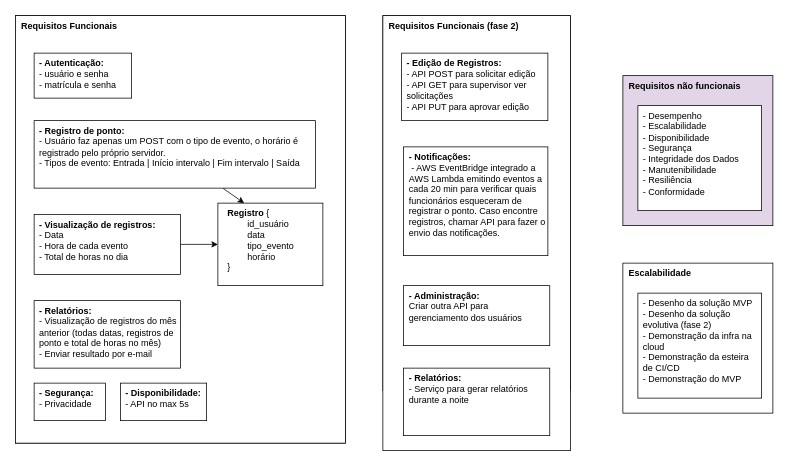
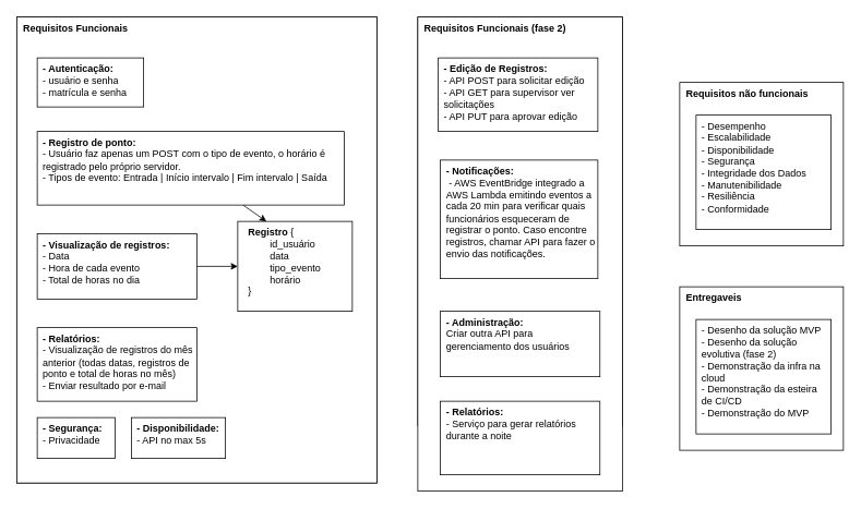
  <mxCell id="0" />
  <mxCell id="1" parent="0" />
  <mxCell id="2" value="Requisitos Funcionais" style="rounded=0;whiteSpace=wrap;html=1;align=left;verticalAlign=top;fontStyle=1;spacingLeft=6;" parent="1" vertex="1"><mxGeometry x="20" y="20" width="440" height="570" as="geometry" /></mxCell>
  <mxCell id="3" value="&lt;b&gt;- Autenticação:&lt;/b&gt;&lt;br&gt;- usuário e senha&lt;br&gt;- matrícula e senha" style="rounded=0;whiteSpace=wrap;html=1;align=left;verticalAlign=top;spacingLeft=5;" parent="1" vertex="1"><mxGeometry x="45" y="70" width="130" height="60" as="geometry" /></mxCell>
  <mxCell id="4" style="edgeStyle=none;html=1;entryX=0.25;entryY=0;entryDx=0;entryDy=0;" parent="1" source="5" target="8" edge="1"><mxGeometry relative="1" as="geometry" /></mxCell>
  <mxCell id="5" value="&lt;b&gt;- Registro de ponto:&lt;/b&gt;&lt;br&gt;- Usuário faz apenas um POST com o tipo de evento, o horário é registrado pelo próprio servidor.&lt;br&gt;- Tipos de evento: Entrada | Início intervalo | Fim intervalo | Saída" style="rounded=0;whiteSpace=wrap;html=1;align=left;verticalAlign=top;spacingLeft=5;" parent="1" vertex="1"><mxGeometry x="45" y="160" width="375" height="90" as="geometry" /></mxCell>
  <mxCell id="6" style="edgeStyle=none;html=1;entryX=0;entryY=0.5;entryDx=0;entryDy=0;" parent="1" source="7" target="8" edge="1"><mxGeometry relative="1" as="geometry" /></mxCell>
  <mxCell id="7" value="&lt;b&gt;- Visualização de registros:&lt;/b&gt;&lt;br&gt;- Data&lt;br&gt;- Hora de cada evento&lt;br&gt;- Total de horas no dia" style="rounded=0;whiteSpace=wrap;html=1;align=left;verticalAlign=top;spacingLeft=5;" parent="1" vertex="1"><mxGeometry x="45" y="285" width="195" height="80" as="geometry" /></mxCell>
  <mxCell id="8" value="&lt;b&gt;Registro&amp;nbsp;&lt;/b&gt;{&lt;br&gt;&lt;span style=&quot;white-space: pre;&quot;&gt;&#09;&lt;/span&gt;id_usuário&lt;br&gt;&lt;span style=&quot;white-space: pre;&quot;&gt;&#09;&lt;/span&gt;data&lt;br&gt;&lt;span style=&quot;white-space: pre;&quot;&gt;&#09;&lt;/span&gt;tipo_evento&lt;br&gt;&lt;span style=&quot;white-space: pre;&quot;&gt;&#09;&lt;/span&gt;horário&lt;br&gt;}" style="rounded=0;whiteSpace=wrap;html=1;align=left;verticalAlign=top;spacingLeft=11;" parent="1" vertex="1"><mxGeometry x="290" y="270" width="140" height="110" as="geometry" /></mxCell>
  <mxCell id="9" value="&lt;b&gt;- Relatórios:&lt;/b&gt;&lt;br&gt;- Visualização de registros do mês anterior (todas datas, registros de ponto e total de horas no mês)&lt;br&gt;- Enviar resultado por e-mail" style="rounded=0;whiteSpace=wrap;html=1;align=left;verticalAlign=top;spacingLeft=5;" parent="1" vertex="1"><mxGeometry x="45" y="400" width="195" height="90" as="geometry" /></mxCell>
  <mxCell id="10" value="&lt;b&gt;- Segurança:&lt;/b&gt;&lt;br&gt;- Privacidade" style="rounded=0;whiteSpace=wrap;html=1;align=left;verticalAlign=top;spacingLeft=5;" parent="1" vertex="1"><mxGeometry x="45" y="510" width="95" height="50" as="geometry" /></mxCell>
  <mxCell id="11" value="&lt;b&gt;- Disponibilidade:&lt;/b&gt;&lt;br&gt;- API no max 5s" style="rounded=0;whiteSpace=wrap;html=1;align=left;verticalAlign=top;spacingLeft=5;" parent="1" vertex="1"><mxGeometry x="160" y="510" width="115" height="50" as="geometry" /></mxCell>
  <mxCell id="12" value="Requisitos Funcionais (fase 2)" style="rounded=0;whiteSpace=wrap;html=1;align=left;verticalAlign=top;fontStyle=1;spacingLeft=6;" parent="1" vertex="1"><mxGeometry x="510" y="20" width="250" height="500" as="geometry" /></mxCell>
  <mxCell id="13" value="&lt;b&gt;- Edição de Registros:&lt;/b&gt;&lt;br&gt;- API POST para solicitar edição&lt;br&gt;- API PUT para aprovar edição" style="rounded=0;whiteSpace=wrap;html=1;align=left;verticalAlign=top;spacingLeft=5;" parent="1" vertex="1"><mxGeometry x="535" y="70" width="195" height="60" as="geometry" /></mxCell>
  <mxCell id="14" value="&lt;b&gt;- Notificações:&lt;/b&gt;&lt;br&gt;&amp;nbsp;" style="rounded=0;whiteSpace=wrap;html=1;align=left;verticalAlign=top;spacingLeft=5;" parent="1" vertex="1"><mxGeometry x="535" y="160" width="195" height="90" as="geometry" /></mxCell>
  <mxCell id="15" value="&lt;b&gt;- Administração:&lt;/b&gt;&lt;br&gt;" style="rounded=0;whiteSpace=wrap;html=1;align=left;verticalAlign=top;spacingLeft=5;" parent="1" vertex="1"><mxGeometry x="535" y="285" width="195" height="80" as="geometry" /></mxCell>
  <mxCell id="16" value="&lt;b&gt;- Relatórios:&lt;/b&gt;&lt;br&gt;" style="rounded=0;whiteSpace=wrap;html=1;align=left;verticalAlign=top;spacingLeft=5;" parent="1" vertex="1"><mxGeometry x="535" y="400" width="195" height="90" as="geometry" /></mxCell>
  <mxCell id="17" value="Requisitos Funcionais" style="rounded=0;whiteSpace=wrap;html=1;align=left;verticalAlign=top;fontStyle=1;spacingLeft=6;" parent="1" vertex="1"><mxGeometry x="20" y="20" width="440" height="570" as="geometry" /></mxCell>
  <mxCell id="18" value="&lt;b&gt;- Autenticação:&lt;/b&gt;&lt;br&gt;- usuário e senha&lt;br&gt;- matrícula e senha" style="rounded=0;whiteSpace=wrap;html=1;align=left;verticalAlign=top;spacingLeft=5;" parent="1" vertex="1"><mxGeometry x="45" y="70" width="130" height="60" as="geometry" /></mxCell>
  <mxCell id="19" style="edgeStyle=none;html=1;entryX=0.25;entryY=0;entryDx=0;entryDy=0;" parent="1" source="20" target="23" edge="1"><mxGeometry relative="1" as="geometry" /></mxCell>
  <mxCell id="20" value="&lt;b&gt;- Registro de ponto:&lt;/b&gt;&lt;br&gt;- Usuário faz apenas um POST com o tipo de evento, o horário é registrado pelo próprio servidor.&lt;br&gt;- Tipos de evento: Entrada | Início intervalo | Fim intervalo | Saída" style="rounded=0;whiteSpace=wrap;html=1;align=left;verticalAlign=top;spacingLeft=5;" parent="1" vertex="1"><mxGeometry x="45" y="160" width="375" height="90" as="geometry" /></mxCell>
  <mxCell id="21" style="edgeStyle=none;html=1;entryX=0;entryY=0.5;entryDx=0;entryDy=0;" parent="1" source="22" target="23" edge="1"><mxGeometry relative="1" as="geometry" /></mxCell>
  <mxCell id="22" value="&lt;b&gt;- Visualização de registros:&lt;/b&gt;&lt;br&gt;- Data&lt;br&gt;- Hora de cada evento&lt;br&gt;- Total de horas no dia" style="rounded=0;whiteSpace=wrap;html=1;align=left;verticalAlign=top;spacingLeft=5;" parent="1" vertex="1"><mxGeometry x="45" y="285" width="195" height="80" as="geometry" /></mxCell>
  <mxCell id="23" value="&lt;b&gt;Registro&amp;nbsp;&lt;/b&gt;{&lt;br&gt;&lt;span style=&quot;white-space: pre;&quot;&gt;&#09;&lt;/span&gt;id_usuário&lt;br&gt;&lt;span style=&quot;white-space: pre;&quot;&gt;&#09;&lt;/span&gt;data&lt;br&gt;&lt;span style=&quot;white-space: pre;&quot;&gt;&#09;&lt;/span&gt;tipo_evento&lt;br&gt;&lt;span style=&quot;white-space: pre;&quot;&gt;&#09;&lt;/span&gt;horário&lt;br&gt;}" style="rounded=0;whiteSpace=wrap;html=1;align=left;verticalAlign=top;spacingLeft=11;" parent="1" vertex="1"><mxGeometry x="290" y="270" width="140" height="110" as="geometry" /></mxCell>
  <mxCell id="24" value="&lt;b&gt;- Relatórios:&lt;/b&gt;&lt;br&gt;- Visualização de registros do mês anterior (todas datas, registros de ponto e total de horas no mês)&lt;br&gt;- Enviar resultado por e-mail" style="rounded=0;whiteSpace=wrap;html=1;align=left;verticalAlign=top;spacingLeft=5;" parent="1" vertex="1"><mxGeometry x="45" y="400" width="195" height="90" as="geometry" /></mxCell>
  <mxCell id="25" value="&lt;b&gt;- Segurança:&lt;/b&gt;&lt;br&gt;- Privacidade" style="rounded=0;whiteSpace=wrap;html=1;align=left;verticalAlign=top;spacingLeft=5;" parent="1" vertex="1"><mxGeometry x="45" y="510" width="95" height="50" as="geometry" /></mxCell>
  <mxCell id="26" value="&lt;b&gt;- Disponibilidade:&lt;/b&gt;&lt;br&gt;- API no max 5s" style="rounded=0;whiteSpace=wrap;html=1;align=left;verticalAlign=top;spacingLeft=5;" parent="1" vertex="1"><mxGeometry x="160" y="510" width="115" height="50" as="geometry" /></mxCell>
  <mxCell id="27" value="Requisitos Funcionais (fase 2)" style="rounded=0;whiteSpace=wrap;html=1;align=left;verticalAlign=top;fontStyle=1;spacingLeft=6;" parent="1" vertex="1"><mxGeometry x="510" y="20" width="250" height="580" as="geometry" /></mxCell>
  <mxCell id="28" value="&lt;b&gt;- Edição de Registros:&lt;/b&gt;&lt;br&gt;- API POST para solicitar edição&lt;br&gt;- API GET para supervisor ver solicitações&lt;br&gt;- API PUT para aprovar edição" style="rounded=0;whiteSpace=wrap;html=1;align=left;verticalAlign=top;spacingLeft=5;" parent="1" vertex="1"><mxGeometry x="535" y="70" width="195" height="90" as="geometry" /></mxCell>
  <mxCell id="29" value="&lt;b&gt;- Notificações:&lt;/b&gt;&lt;br&gt;&amp;nbsp;- AWS EventBridge integrado a AWS Lambda emitindo eventos a cada 20 min para verificar quais funcionários esqueceram de registrar o ponto. Caso encontre registros, chamar API para fazer o envio das notificações." style="rounded=0;whiteSpace=wrap;html=1;align=left;verticalAlign=top;spacingLeft=5;" parent="1" vertex="1"><mxGeometry x="537.5" y="195" width="192.5" height="145" as="geometry" /></mxCell>
  <mxCell id="30" value="&lt;b&gt;- Administração:&lt;br&gt;&lt;/b&gt;Criar outra API para gerenciamento dos usuários" style="rounded=0;whiteSpace=wrap;html=1;align=left;verticalAlign=top;spacingLeft=5;" parent="1" vertex="1"><mxGeometry x="537.5" y="380" width="195" height="80" as="geometry" /></mxCell>
  <mxCell id="31" value="&lt;b&gt;- Relatórios:&lt;br&gt;&lt;/b&gt;- Serviço para gerar relatórios durante a noite" style="rounded=0;whiteSpace=wrap;html=1;align=left;verticalAlign=top;spacingLeft=5;" parent="1" vertex="1"><mxGeometry x="537.5" y="490" width="195" height="90" as="geometry" /></mxCell>
- <mxCell id="32" value="Requisitos não funcionais" style="rounded=0;whiteSpace=wrap;html=1;align=left;verticalAlign=top;fontStyle=1;spacingLeft=6;fillColor=#e1d5e7;" parent="1" vertex="1"><mxGeometry x="830" y="100" width="200" height="200" as="geometry" /></mxCell>
+ <mxCell id="32" value="Requisitos não funcionais" style="rounded=0;whiteSpace=wrap;html=1;align=left;verticalAlign=top;fontStyle=1;spacingLeft=6;" parent="1" vertex="1"><mxGeometry x="830" y="100" width="200" height="200" as="geometry" /></mxCell>
  <mxCell id="33" value="- Desempenho&lt;br&gt;- Escalabilidade&lt;br&gt;-&amp;nbsp;Disponibilidade&lt;br&gt;-&amp;nbsp;Segurança&lt;br&gt;-&amp;nbsp;Integridade dos Dados&lt;br&gt;-&amp;nbsp;Manutenibilidade&lt;br&gt;-&amp;nbsp;Resiliência&lt;br&gt;-&amp;nbsp;Conformidade" style="rounded=0;whiteSpace=wrap;html=1;align=left;verticalAlign=top;spacingLeft=5;" parent="1" vertex="1"><mxGeometry x="850" y="140" width="165" height="140" as="geometry" /></mxCell>
- <mxCell id="34" value="Escalabilidade" style="rounded=0;whiteSpace=wrap;html=1;align=left;verticalAlign=top;fontStyle=1;spacingLeft=6;" parent="1" vertex="1"><mxGeometry x="830" y="350" width="200" height="200" as="geometry" /></mxCell>
+ <mxCell id="34" value="Entregaveis" style="rounded=0;whiteSpace=wrap;html=1;align=left;verticalAlign=top;fontStyle=1;spacingLeft=6;" parent="1" vertex="1"><mxGeometry x="830" y="350" width="200" height="200" as="geometry" /></mxCell>
  <mxCell id="35" value="-&amp;nbsp;Desenho da solução MVP&lt;br&gt;-&amp;nbsp;Desenho da solução evolutiva (fase 2)&lt;br&gt;-&amp;nbsp;Demonstração da infra na cloud&lt;br&gt;-&amp;nbsp;Demonstração da esteira de CI/CD&lt;br&gt;-&amp;nbsp;Demonstração do MVP" style="rounded=0;whiteSpace=wrap;html=1;align=left;verticalAlign=top;spacingLeft=5;" parent="1" vertex="1"><mxGeometry x="850" y="390" width="165" height="140" as="geometry" /></mxCell>
